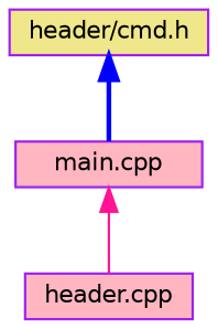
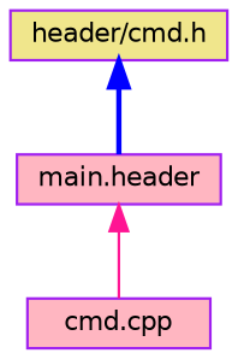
  digraph {
    node [color=purple fillcolor=lightpink fontname=Helvetica fontsize=10 shape=box style=filled]
    edge [dir=back fontname=Helvetica fontsize=10 labelfontname=Helvetica labelfontsize=10]
    n1 [fillcolor=khaki fontcolor=black height=0.2 label="header/cmd.h" width=0.4]
-   n2 [height=0.2 label="main.cpp" width=0.4]
-   n3 [height=0.2 label="header.cpp" width=0.4]
+   n2 [height=0.2 label="main.header" width=0.4]
+   n3 [height=0.2 label="cmd.cpp" width=0.4]
    n1 -> n2 [color=blue style=bold]
    n2 -> n3 [color=deeppink style=solid]
  }
